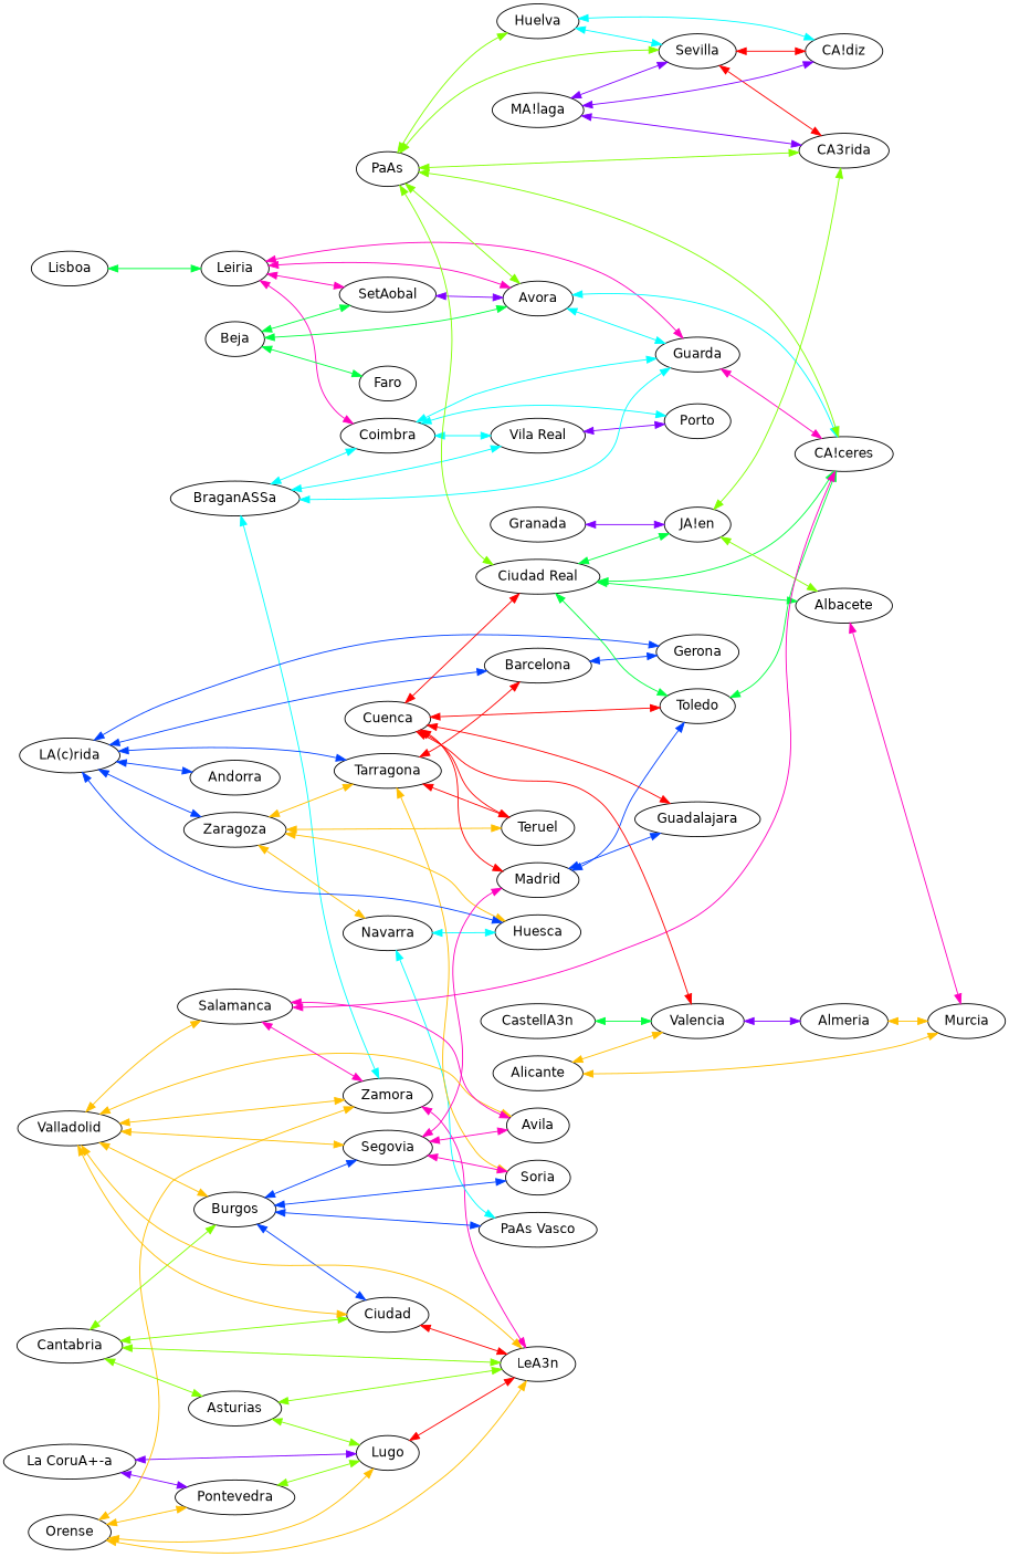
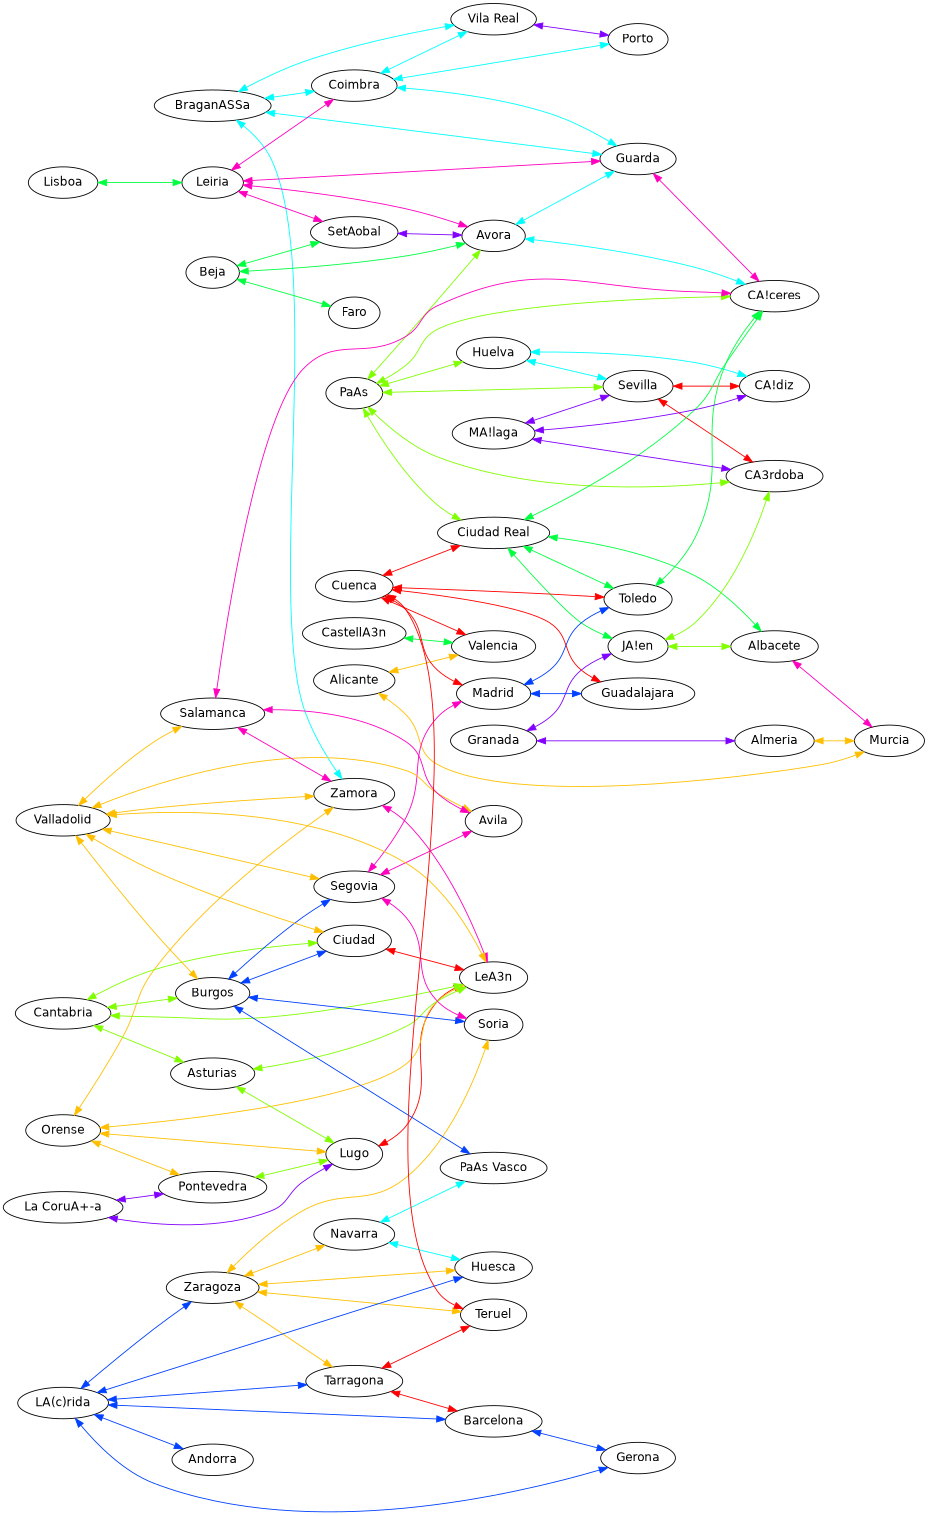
  graph {
    fontname="DejaVu Sans"
    rankdir=LR
    node [fontname="DejaVu Sans"]
    edge [color="0.125,1,1" dir=both fontname="DejaVu Sans"]
    n1 [label=Porto]
    n2 [label="Vila Real"]
    n3 [label=BraganASSa]
    n4 [label=Coimbra]
    n5 [label=Guarda]
    n6 [label=Zamora]
    n7 [label="CA!ceres"]
    n8 [label=LeA3n]
    n9 [label=Leiria]
    n10 [label=SetAobal]
    n11 [label=Avora]
    n12 [label=Lisboa]
    n13 [label="La CoruA+-a"]
    n14 [label=Lugo]
    n15 [label=Pontevedra]
    n16 [label=Orense]
    n17 [label="PaAs Vasco"]
    n18 [label=Navarra]
    n19 [label=Huesca]
    n20 [label=Zaragoza]
    n21 [label=Teruel]
    n22 [label=Tarragona]
    n23 [label=Soria]
    n24 [label=Barcelona]
    n25 [label=Beja]
    n26 [label=Faro]
    n27 [label=CastellA3n]
    n28 [label=Valencia]
    n29 [label=Alicante]
    n30 [label=Murcia]
    n31 [label=Andorra]
    n32 [label="LA(c)rida"]
    n33 [label=Gerona]
    n34 [label=PaAs]
-   n35 [label=CA3rida]
+   n35 [label=CA3rdoba]
    n36 [label=Huelva]
    n37 [label=Sevilla]
    n38 [label="Ciudad Real"]
    n39 [label="CA!diz"]
    n40 [label="JA!en"]
    n41 [label=Albacete]
    n42 [label=Toledo]
    n43 [label="MA!laga"]
    n44 [label=Granada]
    n45 [label=Almeria]
    n46 [label=Asturias]
    n47 [label=Cantabria]
    n48 [label=Ciudad]
    n49 [label=Burgos]
    n50 [label=Segovia]
    n51 [label=Avila]
    n52 [label=Madrid]
    n53 [label=Valladolid]
    n54 [label=Salamanca]
    n55 [label=Guadalajara]
    n56 [label=Cuenca]
    n2 -- n1 [color="0.75,1,1"]
    n3 -- n2 [color="0.5,1,1"]
    n3 -- n4 [color="0.5,1,1"]
    n3 -- n5 [color="0.5,1,1"]
    n3 -- n6 [color="0.5,1,1"]
    n4 -- n1 [color="0.5,1,1"]
    n4 -- n2 [color="0.5,1,1"]
    n4 -- n5 [color="0.5,1,1"]
    n5 -- n7 [color="0.875,1,1"]
    n6 -- n8 [color="0.875,1,1"]
    n9 -- n4 [color="0.875,1,1"]
    n9 -- n5 [color="0.875,1,1"]
    n9 -- n10 [color="0.875,1,1"]
    n9 -- n11 [color="0.875,1,1"]
    n10 -- n11 [color="0.75,1,1"]
    n11 -- n5 [color="0.5,1,1"]
    n11 -- n7 [color="0.5,1,1"]
    n12 -- n9 [color="0.375,1,1"]
    n13 -- n14 [color="0.75,1,1"]
    n13 -- n15 [color="0.75,1,1"]
    n14 -- n8 [color="1,1,1"]
    n15 -- n14 [color="0.25,1,1"]
    n16 -- n6
    n16 -- n8
    n16 -- n14
    n16 -- n15
    n18 -- n17 [color="0.5,1,1"]
    n18 -- n19 [color="0.5,1,1"]
    n20 -- n18
    n20 -- n19
    n20 -- n21
    n20 -- n22
-   n22 -- n23
+   n20 -- n23
    n22 -- n21 [color="1,1,1"]
    n22 -- n24 [color="1,1,1"]
    n24 -- n33 [color="0.625,1,1"]
    n25 -- n10 [color="0.375,1,1"]
    n25 -- n11 [color="0.375,1,1"]
    n25 -- n26 [color="0.375,1,1"]
    n27 -- n28 [color="0.375,1,1"]
    n29 -- n28
    n29 -- n30
    n32 -- n19 [color="0.625,1,1"]
    n32 -- n20 [color="0.625,1,1"]
    n32 -- n22 [color="0.625,1,1"]
    n32 -- n24 [color="0.625,1,1"]
    n32 -- n31 [color="0.625,1,1"]
    n32 -- n33 [color="0.625,1,1"]
    n34 -- n7 [color="0.25,1,1"]
    n34 -- n11 [color="0.25,1,1"]
    n34 -- n35 [color="0.25,1,1"]
    n34 -- n36 [color="0.25,1,1"]
    n34 -- n37 [color="0.25,1,1"]
    n34 -- n38 [color="0.25,1,1"]
    n36 -- n37 [color="0.5,1,1"]
    n36 -- n39 [color="0.5,1,1"]
    n37 -- n35 [color="1,1,1"]
    n37 -- n39 [color="1,1,1"]
    n38 -- n7 [color="0.375,1,1"]
    n38 -- n40 [color="0.375,1,1"]
    n38 -- n41 [color="0.375,1,1"]
    n38 -- n42 [color="0.375,1,1"]
    n40 -- n35 [color="0.25,1,1"]
    n40 -- n41 [color="0.25,1,1"]
    n41 -- n30 [color="0.875,1,1"]
    n42 -- n7 [color="0.375,1,1"]
    n43 -- n35 [color="0.75,1,1"]
    n43 -- n37 [color="0.75,1,1"]
    n43 -- n39 [color="0.75,1,1"]
    n44 -- n40 [color="0.75,1,1"]
-   n28 -- n45 [color="0.75,1,1"]
+   n44 -- n45 [color="0.75,1,1"]
    n45 -- n30
    n46 -- n8 [color="0.25,1,1"]
    n46 -- n14 [color="0.25,1,1"]
    n47 -- n8 [color="0.25,1,1"]
    n47 -- n46 [color="0.25,1,1"]
    n47 -- n48 [color="0.25,1,1"]
    n47 -- n49 [color="0.25,1,1"]
    n48 -- n8 [color="1,1,1"]
    n49 -- n17 [color="0.625,1,1"]
    n49 -- n23 [color="0.625,1,1"]
    n49 -- n48 [color="0.625,1,1"]
    n49 -- n50 [color="0.625,1,1"]
    n50 -- n23 [color="0.875,1,1"]
    n50 -- n51 [color="0.875,1,1"]
    n50 -- n52 [color="0.875,1,1"]
    n52 -- n42 [color="0.625,1,1"]
    n52 -- n55 [color="0.625,1,1"]
    n53 -- n6
    n53 -- n8
    n53 -- n48
    n53 -- n49
    n53 -- n50
    n53 -- n51
    n53 -- n54
    n54 -- n6 [color="0.875,1,1"]
    n54 -- n7 [color="0.875,1,1"]
    n54 -- n51 [color="0.875,1,1"]
    n56 -- n21 [color="1,1,1"]
    n56 -- n28 [color="1,1,1"]
    n56 -- n38 [color="1,1,1"]
    n56 -- n42 [color="1,1,1"]
    n56 -- n52 [color="1,1,1"]
    n56 -- n55 [color="1,1,1"]
  }
